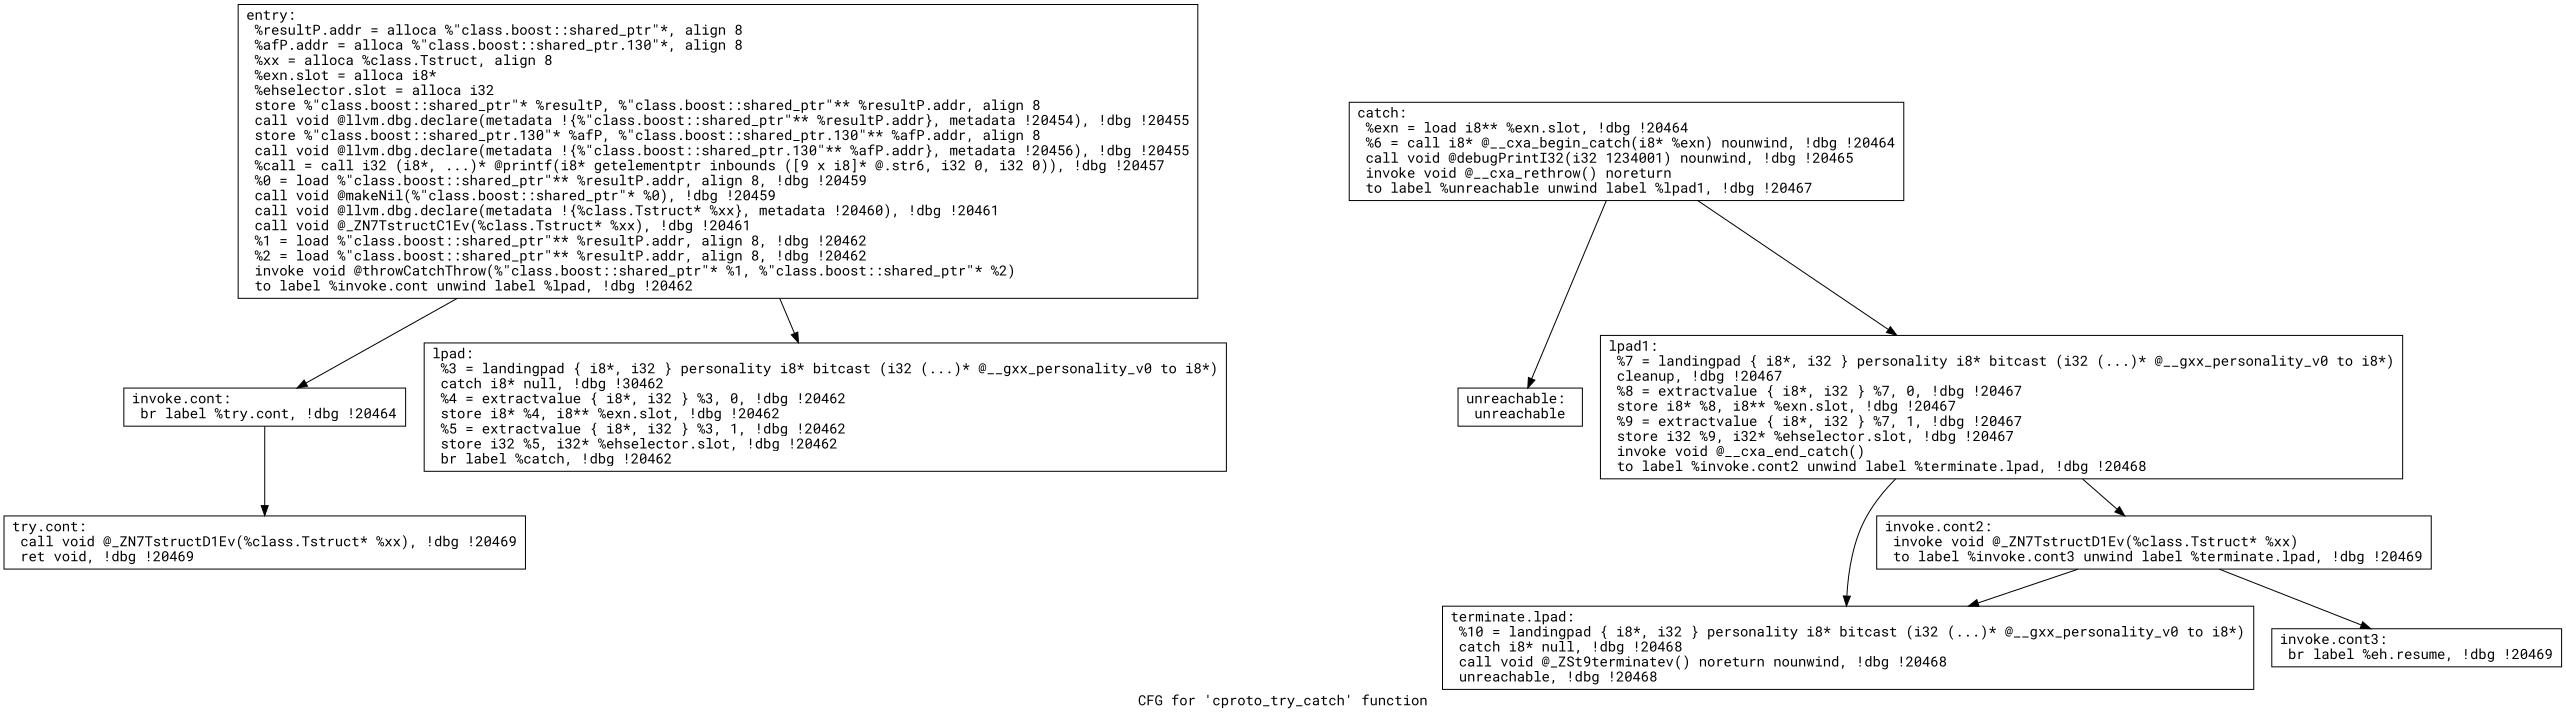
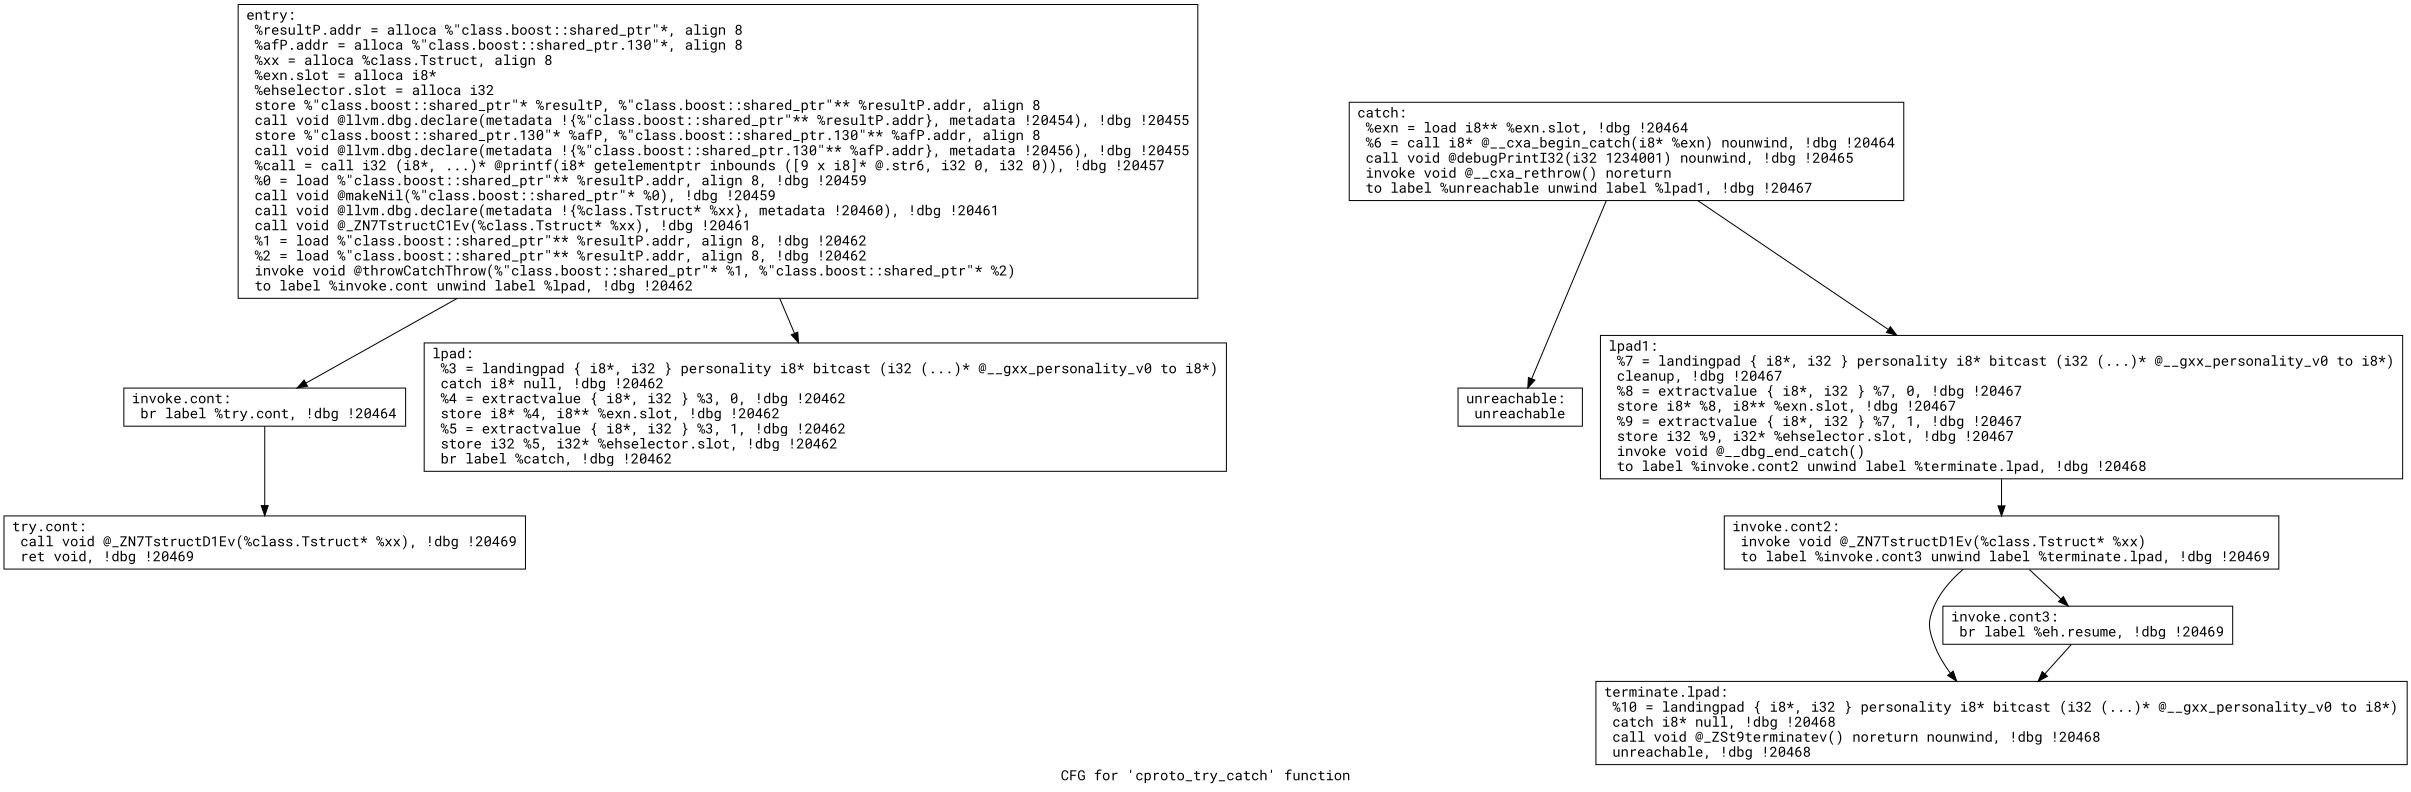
  digraph {
    fontname="Roboto Mono"
    label="CFG for 'cproto_try_catch' function"
    node [fontname="Roboto Mono" shape=record]
    edge [fontname="Roboto Mono"]
    n1 [label="{entry:\l  %resultP.addr = alloca %\"class.boost::shared_ptr\"*, align 8\l  %afP.addr = alloca %\"class.boost::shared_ptr.130\"*, align 8\l  %xx = alloca %class.Tstruct, align 8\l  %exn.slot = alloca i8*\l  %ehselector.slot = alloca i32\l  store %\"class.boost::shared_ptr\"* %resultP, %\"class.boost::shared_ptr\"** %resultP.addr, align 8\l  call void @llvm.dbg.declare(metadata !\{%\"class.boost::shared_ptr\"** %resultP.addr\}, metadata !20454), !dbg !20455\l  store %\"class.boost::shared_ptr.130\"* %afP, %\"class.boost::shared_ptr.130\"** %afP.addr, align 8\l  call void @llvm.dbg.declare(metadata !\{%\"class.boost::shared_ptr.130\"** %afP.addr\}, metadata !20456), !dbg !20455\l  %call = call i32 (i8*, ...)* @printf(i8* getelementptr inbounds ([9 x i8]* @.str6, i32 0, i32 0)), !dbg !20457\l  %0 = load %\"class.boost::shared_ptr\"** %resultP.addr, align 8, !dbg !20459\l  call void @makeNil(%\"class.boost::shared_ptr\"* %0), !dbg !20459\l  call void @llvm.dbg.declare(metadata !\{%class.Tstruct* %xx\}, metadata !20460), !dbg !20461\l  call void @_ZN7TstructC1Ev(%class.Tstruct* %xx), !dbg !20461\l  %1 = load %\"class.boost::shared_ptr\"** %resultP.addr, align 8, !dbg !20462\l  %2 = load %\"class.boost::shared_ptr\"** %resultP.addr, align 8, !dbg !20462\l  invoke void @throwCatchThrow(%\"class.boost::shared_ptr\"* %1, %\"class.boost::shared_ptr\"* %2)\l          to label %invoke.cont unwind label %lpad, !dbg !20462\l}"]
    n2 [label="{invoke.cont:                                      \l  br label %try.cont, !dbg !20464\l}"]
-   n3 [label="{lpad:                                             \l  %3 = landingpad \{ i8*, i32 \} personality i8* bitcast (i32 (...)* @__gxx_personality_v0 to i8*)\l          catch i8* null, !dbg !30462\l  %4 = extractvalue \{ i8*, i32 \} %3, 0, !dbg !20462\l  store i8* %4, i8** %exn.slot, !dbg !20462\l  %5 = extractvalue \{ i8*, i32 \} %3, 1, !dbg !20462\l  store i32 %5, i32* %ehselector.slot, !dbg !20462\l  br label %catch, !dbg !20462\l}"]
+   n3 [label="{lpad:                                             \l  %3 = landingpad \{ i8*, i32 \} personality i8* bitcast (i32 (...)* @__gxx_personality_v0 to i8*)\l          catch i8* null, !dbg !20462\l  %4 = extractvalue \{ i8*, i32 \} %3, 0, !dbg !20462\l  store i8* %4, i8** %exn.slot, !dbg !20462\l  %5 = extractvalue \{ i8*, i32 \} %3, 1, !dbg !20462\l  store i32 %5, i32* %ehselector.slot, !dbg !20462\l  br label %catch, !dbg !20462\l}"]
    n4 [label="{try.cont:                                         \l  call void @_ZN7TstructD1Ev(%class.Tstruct* %xx), !dbg !20469\l  ret void, !dbg !20469\l}"]
    n5 [label="{catch:                                            \l  %exn = load i8** %exn.slot, !dbg !20464\l  %6 = call i8* @__cxa_begin_catch(i8* %exn) nounwind, !dbg !20464\l  call void @debugPrintI32(i32 1234001) nounwind, !dbg !20465\l  invoke void @__cxa_rethrow() noreturn\l          to label %unreachable unwind label %lpad1, !dbg !20467\l}"]
    n6 [label="{unreachable:                                      \l  unreachable\l}"]
-   n7 [label="{lpad1:                                            \l  %7 = landingpad \{ i8*, i32 \} personality i8* bitcast (i32 (...)* @__gxx_personality_v0 to i8*)\l          cleanup, !dbg !20467\l  %8 = extractvalue \{ i8*, i32 \} %7, 0, !dbg !20467\l  store i8* %8, i8** %exn.slot, !dbg !20467\l  %9 = extractvalue \{ i8*, i32 \} %7, 1, !dbg !20467\l  store i32 %9, i32* %ehselector.slot, !dbg !20467\l  invoke void @__cxa_end_catch()\l          to label %invoke.cont2 unwind label %terminate.lpad, !dbg !20468\l}"]
+   n7 [label="{lpad1:                                            \l  %7 = landingpad \{ i8*, i32 \} personality i8* bitcast (i32 (...)* @__gxx_personality_v0 to i8*)\l          cleanup, !dbg !20467\l  %8 = extractvalue \{ i8*, i32 \} %7, 0, !dbg !20467\l  store i8* %8, i8** %exn.slot, !dbg !20467\l  %9 = extractvalue \{ i8*, i32 \} %7, 1, !dbg !20467\l  store i32 %9, i32* %ehselector.slot, !dbg !20467\l  invoke void @__dbg_end_catch()\l          to label %invoke.cont2 unwind label %terminate.lpad, !dbg !20468\l}"]
    n8 [label="{invoke.cont2:                                     \l  invoke void @_ZN7TstructD1Ev(%class.Tstruct* %xx)\l          to label %invoke.cont3 unwind label %terminate.lpad, !dbg !20469\l}"]
    n9 [label="{terminate.lpad:                                   \l  %10 = landingpad \{ i8*, i32 \} personality i8* bitcast (i32 (...)* @__gxx_personality_v0 to i8*)\l          catch i8* null, !dbg !20468\l  call void @_ZSt9terminatev() noreturn nounwind, !dbg !20468\l  unreachable, !dbg !20468\l}"]
    n10 [label="{invoke.cont3:                                     \l  br label %eh.resume, !dbg !20469\l}"]
    n1 -> n2
    n1 -> n3
    n2 -> n4
    n5 -> n6
    n5 -> n7
    n7 -> n8
-   n7 -> n9
+   n10 -> n9
    n8 -> n9
    n8 -> n10
  }
